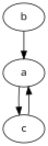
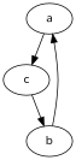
  digraph {
    fontname="Open Sans"
    node [alive=n fontname="Open Sans" type=C]
    edge [fontname="Open Sans"]
    a [type=B]
    c
    b
    a -> c
-   c -> a
+   c -> b
    b -> a
  }
